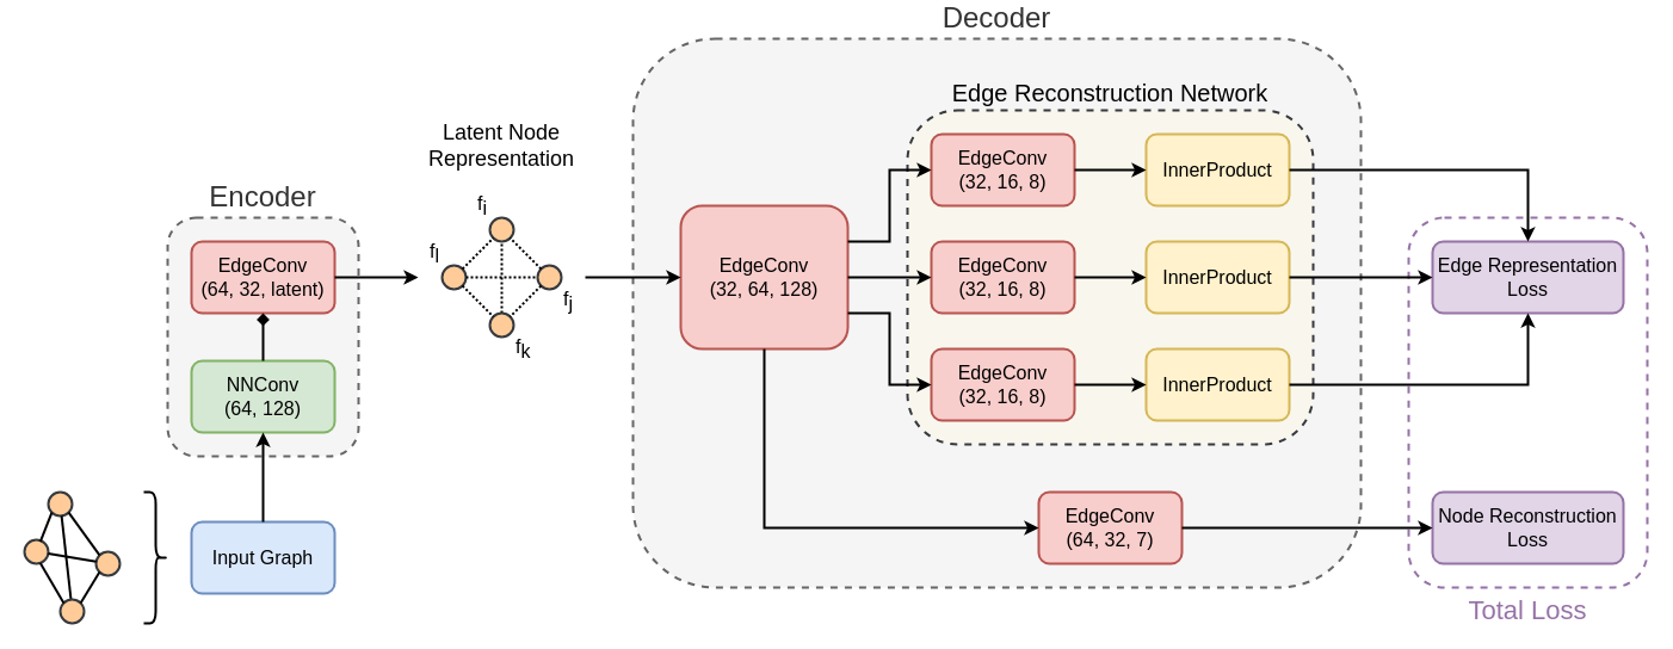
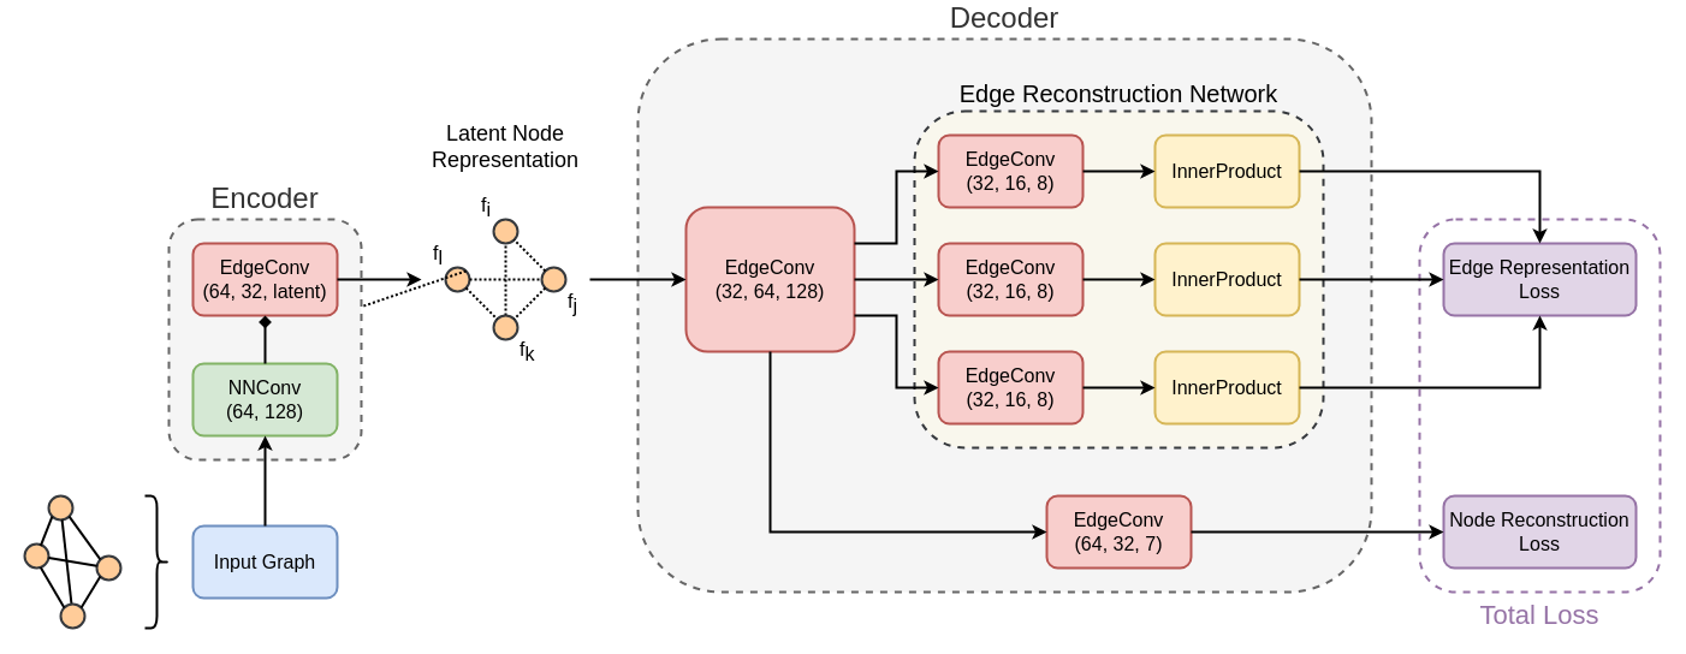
  <mxCell id="0" />
  <mxCell id="1" parent="0" />
  <mxCell id="2" value="Total Loss" style="rounded=1;whiteSpace=wrap;html=1;fillColor=none;dashed=1;labelPosition=center;verticalLabelPosition=bottom;align=center;verticalAlign=top;fontSize=22;strokeWidth=2;strokeColor=#9673A6;fontColor=#9673A6;" parent="1" vertex="1"><mxGeometry x="1180" y="170" width="200" height="310" as="geometry" /></mxCell>
  <mxCell id="3" value="Decoder" style="rounded=1;whiteSpace=wrap;html=1;fillColor=#f5f5f5;dashed=1;labelPosition=center;verticalLabelPosition=top;align=center;verticalAlign=bottom;fontSize=24;strokeWidth=2;strokeColor=#666666;fontColor=#333333;" parent="1" vertex="1"><mxGeometry x="530" y="20" width="610" height="460" as="geometry" /></mxCell>
  <mxCell id="4" value="Edge Reconstruction Network" style="rounded=1;whiteSpace=wrap;html=1;dashed=1;labelPosition=center;verticalLabelPosition=top;align=center;verticalAlign=bottom;fontSize=20;strokeWidth=2;fillColor=#f9f7ed;strokeColor=#36393d;" parent="1" vertex="1"><mxGeometry x="760" y="80" width="340" height="280" as="geometry" /></mxCell>
  <mxCell id="5" value="Encoder" style="rounded=1;whiteSpace=wrap;html=1;fillColor=#f5f5f5;dashed=1;labelPosition=center;verticalLabelPosition=top;align=center;verticalAlign=bottom;fontSize=24;strokeWidth=2;fontColor=#333333;strokeColor=#666666;" parent="1" vertex="1"><mxGeometry x="140" y="170" width="160" height="200" as="geometry" /></mxCell>
  <mxCell id="6" value="" style="shape=curlyBracket;whiteSpace=wrap;html=1;rounded=1;flipH=1;labelPosition=right;verticalLabelPosition=middle;align=left;verticalAlign=middle;strokeWidth=2;" parent="1" vertex="1"><mxGeometry x="120" y="400" width="20" height="110" as="geometry" /></mxCell>
  <mxCell id="7" value="Input Graph" style="rounded=1;whiteSpace=wrap;html=1;fontFamily=Helvetica;horizontal=1;labelBackgroundColor=none;labelBorderColor=none;fontSize=16;strokeWidth=2;fillColor=#dae8fc;strokeColor=#6c8ebf;" parent="1" vertex="1"><mxGeometry x="160" y="425" width="120" height="60" as="geometry" /></mxCell>
  <mxCell id="8" value="NNConv&lt;br style=&quot;font-size: 16px;&quot;&gt;(64, 128)" style="rounded=1;whiteSpace=wrap;html=1;fontSize=16;strokeWidth=2;fillColor=#d5e8d4;strokeColor=#82b366;" parent="1" vertex="1"><mxGeometry x="160" y="290" width="120" height="60" as="geometry" /></mxCell>
  <mxCell id="9" value="EdgeConv&lt;br style=&quot;font-size: 16px;&quot;&gt;(64, 32, latent)" style="rounded=1;whiteSpace=wrap;html=1;fontSize=16;strokeWidth=2;fillColor=#f8cecc;strokeColor=#b85450;" parent="1" vertex="1"><mxGeometry x="160" y="190" width="120" height="60" as="geometry" /></mxCell>
  <mxCell id="10" value="" style="endArrow=classic;html=1;rounded=0;strokeColor=default;exitX=0.5;exitY=0;exitDx=0;exitDy=0;entryX=0.5;entryY=1;entryDx=0;entryDy=0;strokeWidth=2;" parent="1" source="7" target="8" edge="1"><mxGeometry width="50" height="50" relative="1" as="geometry"><mxPoint x="230" y="395" as="sourcePoint" /><mxPoint x="520" y="280" as="targetPoint" /></mxGeometry></mxCell>
  <mxCell id="11" value="" style="endArrow=diamond;html=1;rounded=0;strokeColor=default;entryX=0.5;entryY=1;entryDx=0;entryDy=0;exitX=0.5;exitY=0;exitDx=0;exitDy=0;strokeWidth=2;" parent="1" source="8" target="9" edge="1"><mxGeometry width="50" height="50" relative="1" as="geometry"><mxPoint x="220" y="300" as="sourcePoint" /><mxPoint x="240" y="260" as="targetPoint" /></mxGeometry></mxCell>
  <mxCell id="12" value="" style="group;strokeWidth=2;" parent="1" vertex="1" connectable="0"><mxGeometry x="370" y="170" width="100" height="100" as="geometry" /></mxCell>
  <mxCell id="13" value="f&lt;sub style=&quot;font-size: 16px;&quot;&gt;l&lt;/sub&gt;" style="ellipse;whiteSpace=wrap;html=1;aspect=fixed;container=0;labelPosition=left;verticalLabelPosition=top;align=right;verticalAlign=middle;fontSize=16;strokeWidth=2;fillColor=#ffcc99;strokeColor=#36393d;" parent="12" vertex="1"><mxGeometry y="40" width="20" height="20" as="geometry" /></mxCell>
  <mxCell id="14" value="&lt;font style=&quot;font-size: 16px;&quot;&gt;f&lt;sub style=&quot;font-size: 16px;&quot;&gt;i&lt;/sub&gt;&lt;/font&gt;" style="ellipse;whiteSpace=wrap;html=1;aspect=fixed;container=0;labelPosition=left;verticalLabelPosition=top;align=right;verticalAlign=middle;strokeWidth=2;fontSize=16;fillColor=#ffcc99;strokeColor=#36393d;" parent="12" vertex="1"><mxGeometry x="40" width="20" height="20" as="geometry" /></mxCell>
  <mxCell id="15" value="f&lt;sub style=&quot;font-size: 16px;&quot;&gt;j&lt;/sub&gt;" style="ellipse;whiteSpace=wrap;html=1;aspect=fixed;container=0;labelPosition=right;verticalLabelPosition=bottom;align=left;verticalAlign=middle;fontSize=16;strokeWidth=2;fillColor=#ffcc99;strokeColor=#36393d;" parent="12" vertex="1"><mxGeometry x="80" y="40" width="20" height="20" as="geometry" /></mxCell>
  <mxCell id="16" value="" style="rounded=0;orthogonalLoop=1;jettySize=auto;html=1;strokeColor=default;endArrow=none;endFill=0;dashed=1;strokeWidth=2;dashPattern=1 1;" parent="12" source="17" target="14" edge="1"><mxGeometry relative="1" as="geometry" /></mxCell>
  <mxCell id="17" value="f&lt;sub style=&quot;font-size: 16px;&quot;&gt;k&lt;/sub&gt;" style="ellipse;whiteSpace=wrap;html=1;aspect=fixed;container=0;labelPosition=right;verticalLabelPosition=bottom;align=left;verticalAlign=middle;fontSize=16;strokeWidth=2;fillColor=#ffcc99;strokeColor=#36393d;" parent="12" vertex="1"><mxGeometry x="40" y="80" width="20" height="20" as="geometry" /></mxCell>
  <mxCell id="18" value="" style="endArrow=none;html=1;rounded=0;strokeColor=default;entryX=1;entryY=1;entryDx=0;entryDy=0;exitX=0;exitY=0;exitDx=0;exitDy=0;dashed=1;strokeWidth=2;dashPattern=1 1;" parent="12" source="15" target="14" edge="1"><mxGeometry width="50" height="50" relative="1" as="geometry"><mxPoint x="330" y="230" as="sourcePoint" /><mxPoint x="380" y="180" as="targetPoint" /></mxGeometry></mxCell>
  <mxCell id="19" value="" style="edgeStyle=none;rounded=0;orthogonalLoop=1;jettySize=auto;html=1;strokeColor=default;endArrow=none;endFill=0;dashed=1;strokeWidth=2;dashPattern=1 1;" parent="12" source="13" target="15" edge="1"><mxGeometry relative="1" as="geometry" /></mxCell>
- <mxCell id="20" value="" style="endArrow=none;html=1;rounded=0;strokeColor=default;entryX=0;entryY=1;entryDx=0;entryDy=0;exitX=1;exitY=0;exitDx=0;exitDy=0;dashed=1;strokeWidth=2;dashPattern=1 1;" parent="12" source="13" target="14" edge="1"><mxGeometry width="50" height="50" relative="1" as="geometry"><mxPoint x="82.929" y="52.929" as="sourcePoint" /><mxPoint x="57.071" y="17.071" as="targetPoint" /></mxGeometry></mxCell>
+ <mxCell id="20" value="" style="endArrow=none;html=1;rounded=0;strokeColor=default;exitX=1;exitY=0;exitDx=0;exitDy=0;dashed=1;strokeWidth=2;dashPattern=1 1;" parent="12" source="13" target="5" edge="1"><mxGeometry width="50" height="50" relative="1" as="geometry"><mxPoint x="82.929" y="52.929" as="sourcePoint" /><mxPoint x="57.071" y="17.071" as="targetPoint" /></mxGeometry></mxCell>
  <mxCell id="21" value="" style="endArrow=none;html=1;rounded=0;strokeColor=default;entryX=0;entryY=0;entryDx=0;entryDy=0;exitX=1;exitY=1;exitDx=0;exitDy=0;dashed=1;strokeWidth=2;dashPattern=1 1;" parent="12" source="13" target="17" edge="1"><mxGeometry width="50" height="50" relative="1" as="geometry"><mxPoint x="30" y="40" as="sourcePoint" /><mxPoint x="42.929" y="17.071" as="targetPoint" /></mxGeometry></mxCell>
  <mxCell id="22" value="" style="endArrow=none;html=1;rounded=0;strokeColor=default;entryX=1;entryY=0;entryDx=0;entryDy=0;exitX=0;exitY=1;exitDx=0;exitDy=0;dashed=1;strokeWidth=2;dashPattern=1 1;" parent="12" source="15" target="17" edge="1"><mxGeometry width="50" height="50" relative="1" as="geometry"><mxPoint x="40" y="50" as="sourcePoint" /><mxPoint x="52.929" y="27.071" as="targetPoint" /></mxGeometry></mxCell>
  <mxCell id="23" value="" style="endArrow=classic;html=1;rounded=0;strokeColor=default;exitX=1;exitY=0.5;exitDx=0;exitDy=0;strokeWidth=2;" parent="1" source="9" edge="1"><mxGeometry width="50" height="50" relative="1" as="geometry"><mxPoint x="460" y="350" as="sourcePoint" /><mxPoint x="350" y="220" as="targetPoint" /></mxGeometry></mxCell>
  <mxCell id="24" value="EdgeConv&lt;br style=&quot;font-size: 16px;&quot;&gt;(32, 64, 128)" style="rounded=1;whiteSpace=wrap;html=1;sketch=0;fillColor=#f8cecc;fontSize=16;strokeWidth=2;strokeColor=#b85450;" parent="1" vertex="1"><mxGeometry x="570" y="160" width="140" height="120" as="geometry" /></mxCell>
  <mxCell id="25" style="edgeStyle=none;rounded=0;orthogonalLoop=1;jettySize=auto;html=1;exitX=1;exitY=0.5;exitDx=0;exitDy=0;strokeColor=default;endArrow=none;endFill=0;strokeWidth=2;" parent="1" source="5" target="5" edge="1"><mxGeometry relative="1" as="geometry" /></mxCell>
  <mxCell id="26" value="EdgeConv&lt;br style=&quot;font-size: 16px;&quot;&gt;(32, 16, 8)" style="rounded=1;whiteSpace=wrap;html=1;fontSize=16;strokeWidth=2;fillColor=#f8cecc;strokeColor=#b85450;" parent="1" vertex="1"><mxGeometry x="780" y="100" width="120" height="60" as="geometry" /></mxCell>
  <mxCell id="27" value="EdgeConv&lt;br style=&quot;font-size: 16px;&quot;&gt;(32, 16, 8)" style="rounded=1;whiteSpace=wrap;html=1;fontSize=16;strokeWidth=2;fillColor=#f8cecc;strokeColor=#b85450;" parent="1" vertex="1"><mxGeometry x="780" y="190" width="120" height="60" as="geometry" /></mxCell>
  <mxCell id="28" value="EdgeConv&lt;br style=&quot;font-size: 16px;&quot;&gt;(32, 16, 8)" style="rounded=1;whiteSpace=wrap;html=1;fontSize=16;strokeWidth=2;fillColor=#f8cecc;strokeColor=#b85450;" parent="1" vertex="1"><mxGeometry x="780" y="280" width="120" height="60" as="geometry" /></mxCell>
  <mxCell id="29" value="EdgeConv&lt;br style=&quot;font-size: 16px;&quot;&gt;(64, 32, 7)" style="rounded=1;whiteSpace=wrap;html=1;fontSize=16;strokeWidth=2;fillColor=#f8cecc;strokeColor=#b85450;" parent="1" vertex="1"><mxGeometry x="870" y="400" width="120" height="60" as="geometry" /></mxCell>
  <mxCell id="30" value="InnerProduct" style="rounded=1;whiteSpace=wrap;html=1;fontSize=16;strokeWidth=2;fillColor=#fff2cc;strokeColor=#d6b656;" parent="1" vertex="1"><mxGeometry x="960" y="100" width="120" height="60" as="geometry" /></mxCell>
  <mxCell id="31" value="InnerProduct" style="rounded=1;whiteSpace=wrap;html=1;fontSize=16;strokeWidth=2;fillColor=#fff2cc;strokeColor=#d6b656;" parent="1" vertex="1"><mxGeometry x="960" y="190" width="120" height="60" as="geometry" /></mxCell>
  <mxCell id="32" value="InnerProduct" style="rounded=1;whiteSpace=wrap;html=1;fontSize=16;strokeWidth=2;fillColor=#fff2cc;strokeColor=#d6b656;" parent="1" vertex="1"><mxGeometry x="960" y="280" width="120" height="60" as="geometry" /></mxCell>
  <mxCell id="33" style="edgeStyle=none;rounded=0;orthogonalLoop=1;jettySize=auto;html=1;exitX=0;exitY=0.5;exitDx=0;exitDy=0;strokeColor=default;endArrow=none;endFill=0;strokeWidth=2;" parent="1" source="4" target="4" edge="1"><mxGeometry relative="1" as="geometry" /></mxCell>
  <mxCell id="34" value="Edge Representation Loss" style="rounded=1;whiteSpace=wrap;html=1;fontSize=16;strokeWidth=2;fillColor=#e1d5e7;strokeColor=#9673a6;" parent="1" vertex="1"><mxGeometry x="1200" y="190" width="160" height="60" as="geometry" /></mxCell>
  <mxCell id="35" value="Node Reconstruction Loss" style="rounded=1;whiteSpace=wrap;html=1;fontSize=16;strokeWidth=2;fillColor=#e1d5e7;strokeColor=#9673a6;" parent="1" vertex="1"><mxGeometry x="1200" y="400" width="160" height="60" as="geometry" /></mxCell>
  <mxCell id="36" value="" style="endArrow=classic;html=1;rounded=0;strokeColor=default;exitX=0.5;exitY=1;exitDx=0;exitDy=0;entryX=0;entryY=0.5;entryDx=0;entryDy=0;edgeStyle=orthogonalEdgeStyle;strokeWidth=2;" parent="1" source="24" target="29" edge="1"><mxGeometry width="50" height="50" relative="1" as="geometry"><mxPoint x="680" y="410" as="sourcePoint" /><mxPoint x="730" y="360" as="targetPoint" /></mxGeometry></mxCell>
  <mxCell id="37" value="" style="endArrow=classic;html=1;rounded=0;strokeColor=default;entryX=0;entryY=0.5;entryDx=0;entryDy=0;strokeWidth=2;" parent="1" target="24" edge="1"><mxGeometry width="50" height="50" relative="1" as="geometry"><mxPoint x="490" y="220" as="sourcePoint" /><mxPoint x="590" y="350" as="targetPoint" /></mxGeometry></mxCell>
  <mxCell id="38" value="" style="endArrow=classic;html=1;rounded=0;strokeColor=default;exitX=1;exitY=0.5;exitDx=0;exitDy=0;entryX=0;entryY=0.5;entryDx=0;entryDy=0;strokeWidth=2;" parent="1" source="24" target="27" edge="1"><mxGeometry width="50" height="50" relative="1" as="geometry"><mxPoint x="490" y="400" as="sourcePoint" /><mxPoint x="540" y="350" as="targetPoint" /></mxGeometry></mxCell>
  <mxCell id="39" value="" style="endArrow=classic;html=1;rounded=0;strokeColor=default;exitX=1;exitY=0.25;exitDx=0;exitDy=0;entryX=0;entryY=0.5;entryDx=0;entryDy=0;edgeStyle=orthogonalEdgeStyle;strokeWidth=2;" parent="1" source="24" target="26" edge="1"><mxGeometry width="50" height="50" relative="1" as="geometry"><mxPoint x="490" y="400" as="sourcePoint" /><mxPoint x="540" y="350" as="targetPoint" /></mxGeometry></mxCell>
  <mxCell id="40" value="" style="endArrow=classic;html=1;rounded=0;strokeColor=default;exitX=1;exitY=0.75;exitDx=0;exitDy=0;entryX=0;entryY=0.5;entryDx=0;entryDy=0;edgeStyle=orthogonalEdgeStyle;strokeWidth=2;" parent="1" source="24" target="28" edge="1"><mxGeometry width="50" height="50" relative="1" as="geometry"><mxPoint x="490" y="400" as="sourcePoint" /><mxPoint x="540" y="350" as="targetPoint" /></mxGeometry></mxCell>
  <mxCell id="41" value="" style="endArrow=classic;html=1;rounded=0;strokeColor=default;exitX=1;exitY=0.5;exitDx=0;exitDy=0;entryX=0;entryY=0.5;entryDx=0;entryDy=0;strokeWidth=2;" parent="1" source="26" target="30" edge="1"><mxGeometry width="50" height="50" relative="1" as="geometry"><mxPoint x="490" y="400" as="sourcePoint" /><mxPoint x="540" y="350" as="targetPoint" /></mxGeometry></mxCell>
  <mxCell id="42" value="" style="endArrow=classic;html=1;rounded=0;strokeColor=default;exitX=1;exitY=0.5;exitDx=0;exitDy=0;entryX=0;entryY=0.5;entryDx=0;entryDy=0;strokeWidth=2;" parent="1" source="27" target="31" edge="1"><mxGeometry width="50" height="50" relative="1" as="geometry"><mxPoint x="910" y="140" as="sourcePoint" /><mxPoint x="970" y="140" as="targetPoint" /></mxGeometry></mxCell>
  <mxCell id="43" value="" style="endArrow=classic;html=1;rounded=0;strokeColor=default;entryX=0;entryY=0.5;entryDx=0;entryDy=0;exitX=1;exitY=0.5;exitDx=0;exitDy=0;strokeWidth=2;" parent="1" source="28" target="32" edge="1"><mxGeometry width="50" height="50" relative="1" as="geometry"><mxPoint x="910" y="230" as="sourcePoint" /><mxPoint x="970" y="230" as="targetPoint" /></mxGeometry></mxCell>
  <mxCell id="44" value="" style="endArrow=classic;html=1;rounded=0;strokeColor=default;exitX=1;exitY=0.5;exitDx=0;exitDy=0;entryX=0;entryY=0.5;entryDx=0;entryDy=0;strokeWidth=2;" parent="1" source="31" target="34" edge="1"><mxGeometry width="50" height="50" relative="1" as="geometry"><mxPoint x="1100" y="219.5" as="sourcePoint" /><mxPoint x="1160" y="219.5" as="targetPoint" /></mxGeometry></mxCell>
  <mxCell id="45" value="" style="endArrow=classic;html=1;rounded=0;strokeColor=default;exitX=1;exitY=0.5;exitDx=0;exitDy=0;entryX=0.5;entryY=0;entryDx=0;entryDy=0;edgeStyle=orthogonalEdgeStyle;strokeWidth=2;" parent="1" source="30" target="34" edge="1"><mxGeometry width="50" height="50" relative="1" as="geometry"><mxPoint x="1090" y="230" as="sourcePoint" /><mxPoint x="1210" y="230" as="targetPoint" /></mxGeometry></mxCell>
  <mxCell id="46" value="" style="endArrow=classic;html=1;rounded=0;strokeColor=default;exitX=1;exitY=0.5;exitDx=0;exitDy=0;entryX=0.5;entryY=1;entryDx=0;entryDy=0;edgeStyle=orthogonalEdgeStyle;strokeWidth=2;" parent="1" source="32" target="34" edge="1"><mxGeometry width="50" height="50" relative="1" as="geometry"><mxPoint x="1090" y="140" as="sourcePoint" /><mxPoint x="1290" y="200" as="targetPoint" /></mxGeometry></mxCell>
  <mxCell id="47" value="" style="endArrow=classic;html=1;rounded=0;strokeColor=default;exitX=1;exitY=0.5;exitDx=0;exitDy=0;entryX=0;entryY=0.5;entryDx=0;entryDy=0;strokeWidth=2;" parent="1" source="29" target="35" edge="1"><mxGeometry width="50" height="50" relative="1" as="geometry"><mxPoint x="790" y="400" as="sourcePoint" /><mxPoint x="840" y="350" as="targetPoint" /></mxGeometry></mxCell>
  <mxCell id="48" style="edgeStyle=orthogonalEdgeStyle;rounded=0;orthogonalLoop=1;jettySize=auto;html=1;exitX=0.5;exitY=1;exitDx=0;exitDy=0;strokeColor=default;endArrow=none;endFill=0;strokeWidth=2;" parent="1" source="3" target="3" edge="1"><mxGeometry relative="1" as="geometry" /></mxCell>
  <mxCell id="49" value="Latent Node Representation" style="rounded=0;whiteSpace=wrap;html=1;labelBackgroundColor=none;labelBorderColor=none;sketch=0;strokeWidth=2;fontFamily=Helvetica;fontSize=18;fontColor=default;fillColor=none;strokeColor=none;" parent="1" vertex="1"><mxGeometry x="360" y="80" width="120" height="60" as="geometry" /></mxCell>
  <mxCell id="50" value="" style="ellipse;whiteSpace=wrap;html=1;aspect=fixed;strokeWidth=2;fillColor=#ffcc99;strokeColor=#36393d;" parent="1" vertex="1"><mxGeometry x="20" y="440" width="20" height="20" as="geometry" /></mxCell>
  <mxCell id="51" value="" style="ellipse;whiteSpace=wrap;html=1;aspect=fixed;strokeWidth=2;fillColor=#ffcc99;strokeColor=#36393d;" parent="1" vertex="1"><mxGeometry x="40" y="400" width="20" height="20" as="geometry" /></mxCell>
  <mxCell id="52" value="" style="ellipse;whiteSpace=wrap;html=1;aspect=fixed;strokeWidth=2;fillColor=#ffcc99;strokeColor=#36393d;" parent="1" vertex="1"><mxGeometry x="80" y="450" width="20" height="20" as="geometry" /></mxCell>
  <mxCell id="53" value="" style="rounded=0;orthogonalLoop=1;jettySize=auto;html=1;strokeColor=default;endArrow=none;endFill=0;strokeWidth=2;" parent="1" source="54" target="51" edge="1"><mxGeometry relative="1" as="geometry" /></mxCell>
  <mxCell id="54" value="" style="ellipse;whiteSpace=wrap;html=1;aspect=fixed;strokeWidth=2;fillColor=#ffcc99;strokeColor=#36393d;" parent="1" vertex="1"><mxGeometry x="50" y="490" width="20" height="20" as="geometry" /></mxCell>
  <mxCell id="55" value="" style="endArrow=none;html=1;rounded=0;strokeColor=default;entryX=1;entryY=1;entryDx=0;entryDy=0;exitX=0;exitY=0;exitDx=0;exitDy=0;strokeWidth=2;" parent="1" source="52" target="51" edge="1"><mxGeometry width="50" height="50" relative="1" as="geometry"><mxPoint x="340" y="640" as="sourcePoint" /><mxPoint x="390" y="590" as="targetPoint" /></mxGeometry></mxCell>
  <mxCell id="56" value="" style="edgeStyle=none;rounded=0;orthogonalLoop=1;jettySize=auto;html=1;strokeColor=default;endArrow=none;endFill=0;strokeWidth=2;" parent="1" source="50" target="52" edge="1"><mxGeometry relative="1" as="geometry" /></mxCell>
  <mxCell id="57" value="" style="endArrow=none;html=1;rounded=0;strokeColor=default;entryX=0;entryY=1;entryDx=0;entryDy=0;exitX=0.665;exitY=0.086;exitDx=0;exitDy=0;strokeWidth=2;exitPerimeter=0;" parent="1" source="50" target="51" edge="1"><mxGeometry width="50" height="50" relative="1" as="geometry"><mxPoint x="92.929" y="462.929" as="sourcePoint" /><mxPoint x="67.071" y="427.071" as="targetPoint" /></mxGeometry></mxCell>
  <mxCell id="58" value="" style="endArrow=none;html=1;rounded=0;strokeColor=default;entryX=0;entryY=0;entryDx=0;entryDy=0;exitX=0.665;exitY=0.969;exitDx=0;exitDy=0;strokeWidth=2;exitPerimeter=0;" parent="1" source="50" target="54" edge="1"><mxGeometry width="50" height="50" relative="1" as="geometry"><mxPoint x="40" y="450" as="sourcePoint" /><mxPoint x="52.929" y="427.071" as="targetPoint" /></mxGeometry></mxCell>
  <mxCell id="59" value="" style="endArrow=none;html=1;rounded=0;strokeColor=default;entryX=1;entryY=0;entryDx=0;entryDy=0;exitX=0;exitY=1;exitDx=0;exitDy=0;strokeWidth=2;" parent="1" source="52" target="54" edge="1"><mxGeometry width="50" height="50" relative="1" as="geometry"><mxPoint x="50" y="460" as="sourcePoint" /><mxPoint x="62.929" y="437.071" as="targetPoint" /></mxGeometry></mxCell>
